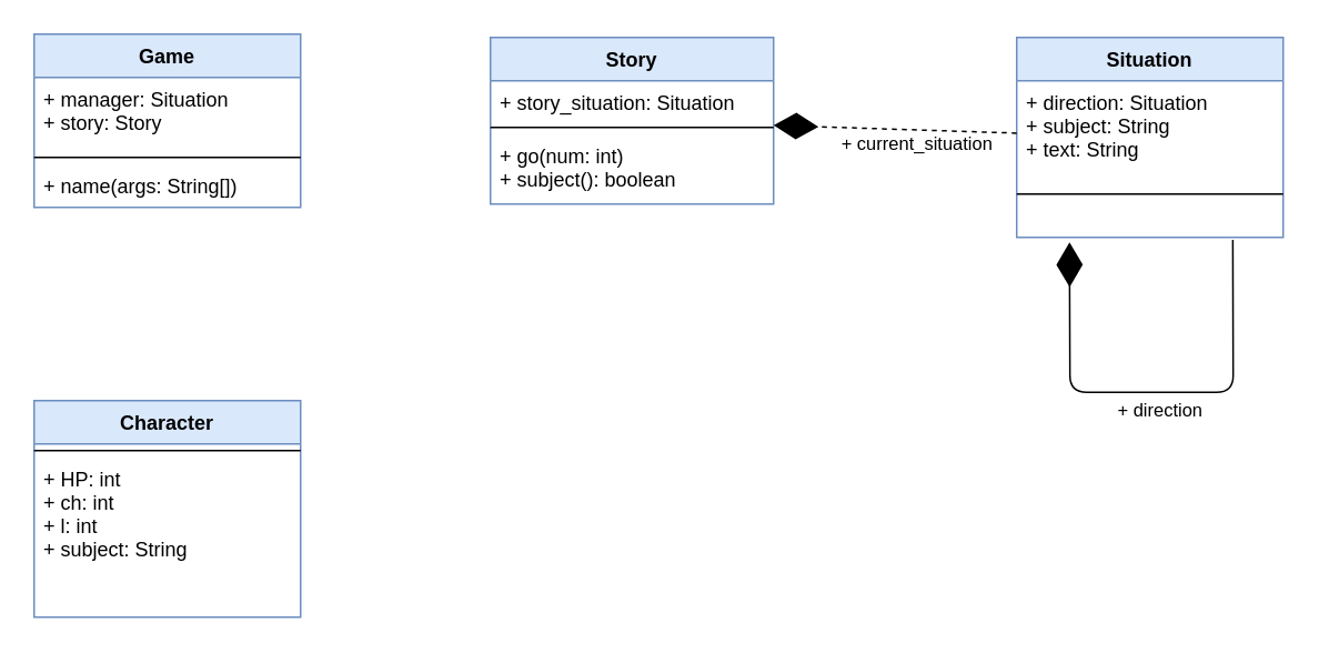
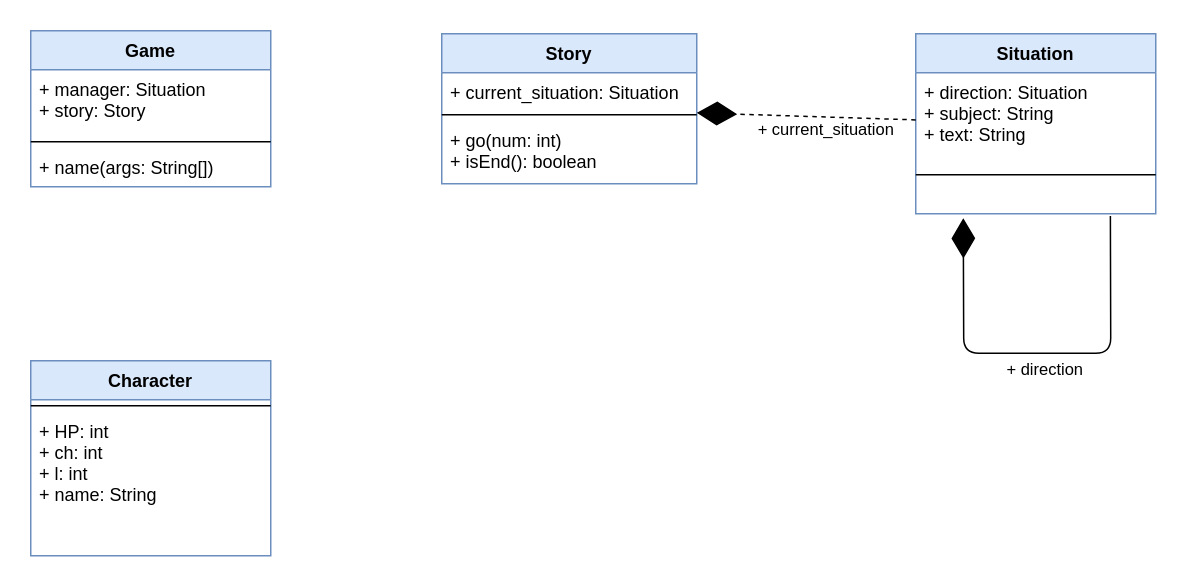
  <mxCell id="0" />
  <mxCell id="1" parent="0" />
  <mxCell id="2" value="Game" style="swimlane;fontStyle=1;align=center;verticalAlign=top;childLayout=stackLayout;horizontal=1;startSize=26;horizontalStack=0;resizeParent=1;resizeParentMax=0;resizeLast=0;collapsible=1;marginBottom=0;fillColor=#dae8fc;strokeColor=#6c8ebf;" vertex="1" parent="1"><mxGeometry x="20" y="20" width="160" height="104" as="geometry" /></mxCell>
  <mxCell id="3" value="+ manager: Situation&#10;+ story: Story" style="text;strokeColor=none;fillColor=none;align=left;verticalAlign=top;spacingLeft=4;spacingRight=4;overflow=hidden;rotatable=0;points=[[0,0.5],[1,0.5]];portConstraint=eastwest;" vertex="1" parent="2"><mxGeometry y="26" width="160" height="44" as="geometry" /></mxCell>
  <mxCell id="4" value="" style="line;strokeWidth=1;fillColor=none;align=left;verticalAlign=middle;spacingTop=-1;spacingLeft=3;spacingRight=3;rotatable=0;labelPosition=right;points=[];portConstraint=eastwest;" vertex="1" parent="2"><mxGeometry y="70" width="160" height="8" as="geometry" /></mxCell>
  <mxCell id="5" value="+ name(args: String[])" style="text;strokeColor=none;fillColor=none;align=left;verticalAlign=top;spacingLeft=4;spacingRight=4;overflow=hidden;rotatable=0;points=[[0,0.5],[1,0.5]];portConstraint=eastwest;" vertex="1" parent="2"><mxGeometry y="78" width="160" height="26" as="geometry" /></mxCell>
  <mxCell id="6" value="Story" style="swimlane;fontStyle=1;align=center;verticalAlign=top;childLayout=stackLayout;horizontal=1;startSize=26;horizontalStack=0;resizeParent=1;resizeParentMax=0;resizeLast=0;collapsible=1;marginBottom=0;fillColor=#dae8fc;strokeColor=#6c8ebf;" vertex="1" parent="1"><mxGeometry x="294" y="22" width="170" height="100" as="geometry" /></mxCell>
- <mxCell id="7" value="+ story_situation: Situation" style="text;strokeColor=none;fillColor=none;align=left;verticalAlign=top;spacingLeft=4;spacingRight=4;overflow=hidden;rotatable=0;points=[[0,0.5],[1,0.5]];portConstraint=eastwest;" vertex="1" parent="6"><mxGeometry y="26" width="170" height="24" as="geometry" /></mxCell>
+ <mxCell id="7" value="+ current_situation: Situation" style="text;strokeColor=none;fillColor=none;align=left;verticalAlign=top;spacingLeft=4;spacingRight=4;overflow=hidden;rotatable=0;points=[[0,0.5],[1,0.5]];portConstraint=eastwest;" vertex="1" parent="6"><mxGeometry y="26" width="170" height="24" as="geometry" /></mxCell>
  <mxCell id="8" value="" style="line;strokeWidth=1;fillColor=none;align=left;verticalAlign=middle;spacingTop=-1;spacingLeft=3;spacingRight=3;rotatable=0;labelPosition=right;points=[];portConstraint=eastwest;" vertex="1" parent="6"><mxGeometry y="50" width="170" height="8" as="geometry" /></mxCell>
- <mxCell id="9" value="+ go(num: int)&#10;+ subject(): boolean" style="text;strokeColor=none;fillColor=none;align=left;verticalAlign=top;spacingLeft=4;spacingRight=4;overflow=hidden;rotatable=0;points=[[0,0.5],[1,0.5]];portConstraint=eastwest;" vertex="1" parent="6"><mxGeometry y="58" width="170" height="42" as="geometry" /></mxCell>
+ <mxCell id="9" value="+ go(num: int)&#10;+ isEnd(): boolean" style="text;strokeColor=none;fillColor=none;align=left;verticalAlign=top;spacingLeft=4;spacingRight=4;overflow=hidden;rotatable=0;points=[[0,0.5],[1,0.5]];portConstraint=eastwest;" vertex="1" parent="6"><mxGeometry y="58" width="170" height="42" as="geometry" /></mxCell>
  <mxCell id="10" value="Situation" style="swimlane;fontStyle=1;align=center;verticalAlign=top;childLayout=stackLayout;horizontal=1;startSize=26;horizontalStack=0;resizeParent=1;resizeParentMax=0;resizeLast=0;collapsible=1;marginBottom=0;fillColor=#dae8fc;strokeColor=#6c8ebf;" vertex="1" parent="1"><mxGeometry x="610" y="22" width="160" height="120" as="geometry" /></mxCell>
  <mxCell id="11" value="+ direction: Situation&#10;+ subject: String&#10;+ text: String&#10;" style="text;strokeColor=none;fillColor=none;align=left;verticalAlign=top;spacingLeft=4;spacingRight=4;overflow=hidden;rotatable=0;points=[[0,0.5],[1,0.5]];portConstraint=eastwest;" vertex="1" parent="10"><mxGeometry y="26" width="160" height="64" as="geometry" /></mxCell>
  <mxCell id="12" value="" style="line;strokeWidth=1;fillColor=none;align=left;verticalAlign=middle;spacingTop=-1;spacingLeft=3;spacingRight=3;rotatable=0;labelPosition=right;points=[];portConstraint=eastwest;" vertex="1" parent="10"><mxGeometry y="90" width="160" height="8" as="geometry" /></mxCell>
  <mxCell id="13" value="  " style="text;strokeColor=none;fillColor=none;align=left;verticalAlign=top;spacingLeft=4;spacingRight=4;overflow=hidden;rotatable=0;points=[[0,0.5],[1,0.5]];portConstraint=eastwest;" vertex="1" parent="10"><mxGeometry y="98" width="160" height="22" as="geometry" /></mxCell>
  <mxCell id="14" value="" style="endArrow=diamondThin;endFill=1;endSize=24;html=1;entryX=0.198;entryY=1.133;entryDx=0;entryDy=0;entryPerimeter=0;exitX=0.811;exitY=1.071;exitDx=0;exitDy=0;exitPerimeter=0;" edge="1" parent="10" source="13" target="13"><mxGeometry width="160" relative="1" as="geometry"><mxPoint x="110" y="153" as="sourcePoint" /><mxPoint x="50" y="203" as="targetPoint" /><Array as="points"><mxPoint x="130" y="213" /><mxPoint x="32" y="213" /></Array></mxGeometry></mxCell>
  <mxCell id="15" value="+ direction" style="edgeLabel;html=1;align=center;verticalAlign=middle;resizable=0;points=[];" vertex="1" connectable="0" parent="14"><mxGeometry x="-0.155" y="2" relative="1" as="geometry"><mxPoint x="-18.34" y="8" as="offset" /></mxGeometry></mxCell>
  <mxCell id="16" value="Character" style="swimlane;fontStyle=1;align=center;verticalAlign=top;childLayout=stackLayout;horizontal=1;startSize=26;horizontalStack=0;resizeParent=1;resizeParentMax=0;resizeLast=0;collapsible=1;marginBottom=0;fillColor=#dae8fc;strokeColor=#6c8ebf;" vertex="1" parent="1"><mxGeometry x="20" y="240" width="160" height="130" as="geometry" /></mxCell>
  <mxCell id="17" value="" style="line;strokeWidth=1;fillColor=none;align=left;verticalAlign=middle;spacingTop=-1;spacingLeft=3;spacingRight=3;rotatable=0;labelPosition=right;points=[];portConstraint=eastwest;" vertex="1" parent="16"><mxGeometry y="26" width="160" height="8" as="geometry" /></mxCell>
- <mxCell id="18" value="+ HP: int&#10;+ ch: int&#10;+ l: int&#10;+ subject: String" style="text;strokeColor=none;fillColor=none;align=left;verticalAlign=top;spacingLeft=4;spacingRight=4;overflow=hidden;rotatable=0;points=[[0,0.5],[1,0.5]];portConstraint=eastwest;" vertex="1" parent="16"><mxGeometry y="34" width="160" height="74" as="geometry" /></mxCell>
+ <mxCell id="18" value="+ HP: int&#10;+ ch: int&#10;+ l: int&#10;+ name: String" style="text;strokeColor=none;fillColor=none;align=left;verticalAlign=top;spacingLeft=4;spacingRight=4;overflow=hidden;rotatable=0;points=[[0,0.5],[1,0.5]];portConstraint=eastwest;" vertex="1" parent="16"><mxGeometry y="34" width="160" height="74" as="geometry" /></mxCell>
  <mxCell id="19" value="  " style="text;strokeColor=none;fillColor=none;align=left;verticalAlign=top;spacingLeft=4;spacingRight=4;overflow=hidden;rotatable=0;points=[[0,0.5],[1,0.5]];portConstraint=eastwest;" vertex="1" parent="16"><mxGeometry y="108" width="160" height="22" as="geometry" /></mxCell>
  <mxCell id="20" value="" style="endArrow=diamondThin;endFill=1;endSize=24;html=1;dashed=1;" edge="1" parent="1" source="10" target="6"><mxGeometry width="160" relative="1" as="geometry"><mxPoint x="770" y="343" as="sourcePoint" /><mxPoint x="930" y="343" as="targetPoint" /></mxGeometry></mxCell>
  <mxCell id="21" value="+ current_situation" style="edgeLabel;html=1;align=center;verticalAlign=middle;resizable=0;points=[];" vertex="1" connectable="0" parent="20"><mxGeometry x="-0.281" y="-2" relative="1" as="geometry"><mxPoint x="-7.59" y="10" as="offset" /></mxGeometry></mxCell>
